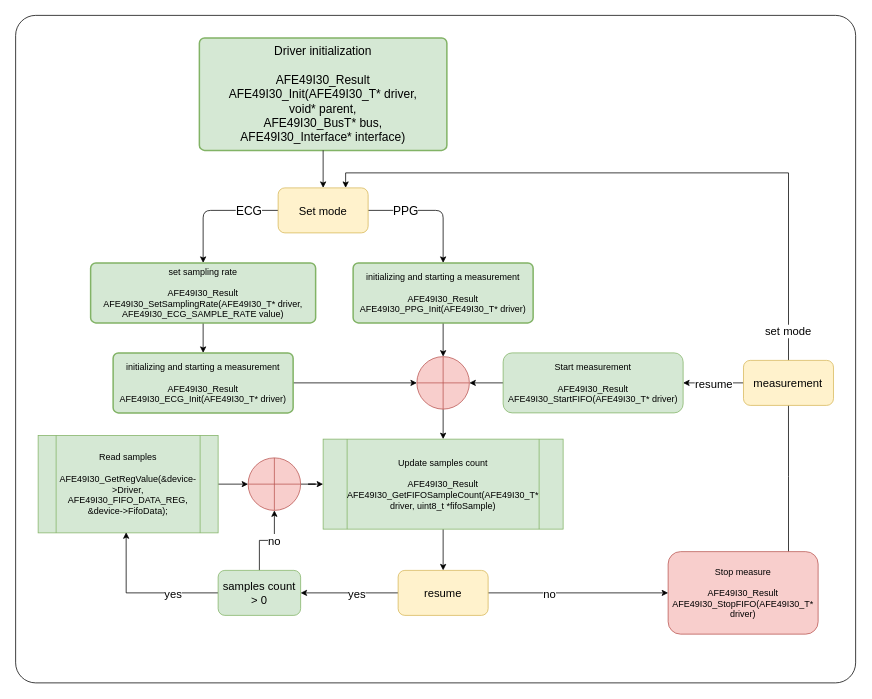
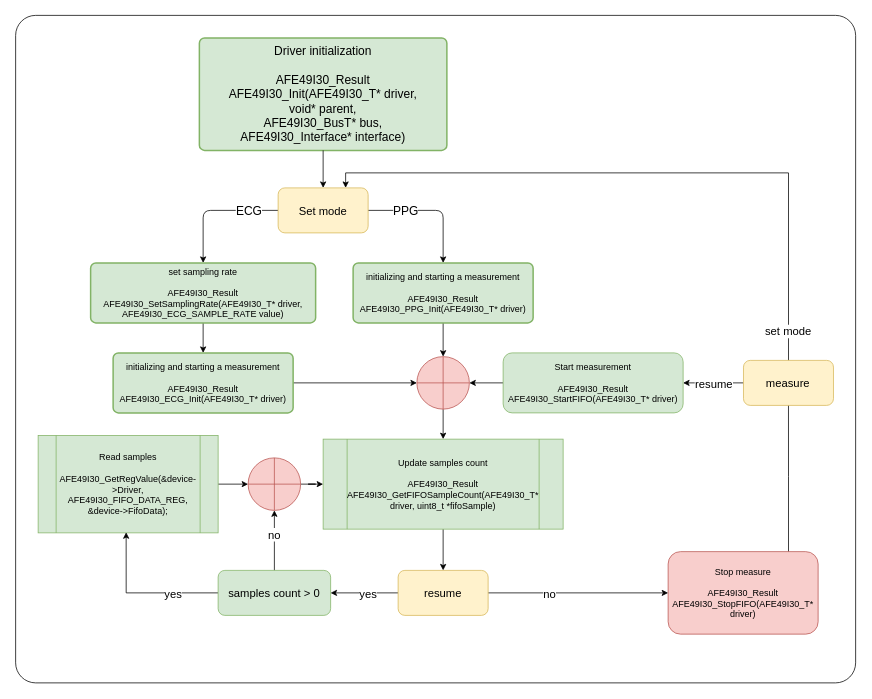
  <mxCell id="0" />
  <mxCell id="1" parent="0" />
  <mxCell id="2" value="" style="rounded=1;whiteSpace=wrap;html=1;arcSize=3;" vertex="1" parent="1"><mxGeometry x="20" y="20" width="1120" height="890" as="geometry" /></mxCell>
  <mxCell id="3" value="Driver initialization&lt;br style=&quot;font-size: 16px;&quot;&gt;&lt;br style=&quot;font-size: 16px;&quot;&gt;&lt;div style=&quot;font-size: 16px;&quot;&gt;AFE49I30_Result AFE49I30_Init(AFE49I30_T* driver,&lt;/div&gt;&lt;div style=&quot;font-size: 16px;&quot;&gt;&lt;span style=&quot;font-size: 16px;&quot;&gt;void* parent,&lt;/span&gt;&lt;/div&gt;&lt;div style=&quot;font-size: 16px;&quot;&gt;&lt;span style=&quot;font-size: 16px;&quot;&gt;AFE49I30_BusT* bus,&lt;/span&gt;&lt;/div&gt;&lt;div style=&quot;font-size: 16px;&quot;&gt;&lt;span style=&quot;font-size: 16px;&quot;&gt;AFE49I30_Interface* interface)&lt;/span&gt;&lt;/div&gt;" style="rounded=1;whiteSpace=wrap;html=1;absoluteArcSize=1;arcSize=14;strokeWidth=2;fontSize=16;fillColor=#d5e8d4;strokeColor=#82b366;" parent="1" vertex="1"><mxGeometry x="265" y="50" width="330" height="150" as="geometry" /></mxCell>
  <mxCell id="4" style="edgeStyle=orthogonalEdgeStyle;rounded=0;orthogonalLoop=1;jettySize=auto;html=1;entryX=0;entryY=0.5;entryDx=0;entryDy=0;entryPerimeter=0;exitX=1;exitY=0.5;exitDx=0;exitDy=0;" edge="1" parent="1" source="5" target="14"><mxGeometry relative="1" as="geometry"><mxPoint x="270" y="510" as="sourcePoint" /><Array as="points" /></mxGeometry></mxCell>
  <mxCell id="5" value="initializing and starting a measurement&lt;br&gt;&lt;br&gt;AFE49I30_Result AFE49I30_ECG_Init(AFE49I30_T* driver)" style="rounded=1;whiteSpace=wrap;html=1;absoluteArcSize=1;arcSize=14;strokeWidth=2;fillColor=#d5e8d4;strokeColor=#82b366;" parent="1" vertex="1"><mxGeometry x="150" y="470" width="240" height="80" as="geometry" /></mxCell>
  <mxCell id="6" value="" style="endArrow=classic;html=1;entryX=0.5;entryY=0;entryDx=0;entryDy=0;exitX=0.5;exitY=1;exitDx=0;exitDy=0;" parent="1" target="40" edge="1" source="3"><mxGeometry width="50" height="50" relative="1" as="geometry"><mxPoint x="395" y="160" as="sourcePoint" /><mxPoint x="395" y="160" as="targetPoint" /></mxGeometry></mxCell>
  <mxCell id="7" style="edgeStyle=orthogonalEdgeStyle;rounded=0;orthogonalLoop=1;jettySize=auto;html=1;entryX=0.5;entryY=0;entryDx=0;entryDy=0;entryPerimeter=0;" edge="1" parent="1" source="8" target="14"><mxGeometry relative="1" as="geometry" /></mxCell>
  <mxCell id="8" value="initializing and starting a measurement&lt;br&gt;&lt;br&gt;AFE49I30_Result AFE49I30_PPG_Init(AFE49I30_T* driver)" style="rounded=1;whiteSpace=wrap;html=1;absoluteArcSize=1;arcSize=14;strokeWidth=2;fillColor=#d5e8d4;strokeColor=#82b366;" parent="1" vertex="1"><mxGeometry x="470" y="350" width="240" height="80" as="geometry" /></mxCell>
  <mxCell id="9" value="" style="endArrow=classic;html=1;exitX=0;exitY=0.5;exitDx=0;exitDy=0;" parent="1" source="40" edge="1"><mxGeometry relative="1" as="geometry"><mxPoint x="270" y="155" as="sourcePoint" /><mxPoint x="270" y="350" as="targetPoint" /><Array as="points"><mxPoint x="270" y="280" /></Array></mxGeometry></mxCell>
  <mxCell id="10" value="ECG" style="edgeLabel;resizable=0;html=1;align=center;verticalAlign=middle;fontSize=16;" parent="9" connectable="0" vertex="1"><mxGeometry relative="1" as="geometry"><mxPoint x="45" as="offset" /></mxGeometry></mxCell>
  <mxCell id="11" value="" style="endArrow=classic;html=1;entryX=0.5;entryY=0;entryDx=0;entryDy=0;fontSize=16;exitX=1;exitY=0.5;exitDx=0;exitDy=0;" parent="1" source="40" target="8" edge="1"><mxGeometry relative="1" as="geometry"><mxPoint x="520" y="155" as="sourcePoint" /><mxPoint x="490" y="150" as="targetPoint" /><Array as="points"><mxPoint x="590" y="280" /></Array></mxGeometry></mxCell>
  <mxCell id="12" value="PPG" style="edgeLabel;resizable=0;html=1;align=center;verticalAlign=middle;fontSize=16;" parent="11" connectable="0" vertex="1"><mxGeometry relative="1" as="geometry"><mxPoint x="-35.14" as="offset" /></mxGeometry></mxCell>
  <mxCell id="13" value="" style="edgeStyle=orthogonalEdgeStyle;rounded=0;orthogonalLoop=1;jettySize=auto;html=1;" edge="1" parent="1" source="14" target="16"><mxGeometry relative="1" as="geometry" /></mxCell>
  <mxCell id="14" value="" style="verticalLabelPosition=bottom;verticalAlign=top;html=1;shape=mxgraph.flowchart.summing_function;fillColor=#f8cecc;strokeColor=#b85450;" parent="1" vertex="1"><mxGeometry x="555" y="475" width="70" height="70" as="geometry" /></mxCell>
  <mxCell id="15" value="" style="edgeStyle=orthogonalEdgeStyle;rounded=0;orthogonalLoop=1;jettySize=auto;html=1;fontSize=15;" parent="1" source="16" target="37" edge="1"><mxGeometry relative="1" as="geometry" /></mxCell>
  <mxCell id="16" value="Update samples count&#10;&#10;AFE49I30_Result AFE49I30_GetFIFOSampleCount(AFE49I30_T* driver, uint8_t *fifoSample)" style="shape=process;whiteSpace=wrap;backgroundOutline=1;fontSize=12;fontStyle=0;fillColor=#d5e8d4;strokeColor=#82b366;" parent="1" vertex="1"><mxGeometry x="430" y="585" width="320" height="120" as="geometry" /></mxCell>
  <mxCell id="17" style="edgeStyle=orthogonalEdgeStyle;rounded=0;orthogonalLoop=1;jettySize=auto;html=1;entryX=1;entryY=0.5;entryDx=0;entryDy=0;entryPerimeter=0;" edge="1" parent="1" source="18" target="14"><mxGeometry relative="1" as="geometry" /></mxCell>
  <mxCell id="18" value="Start measurement&#10;&#10;AFE49I30_Result AFE49I30_StartFIFO(AFE49I30_T* driver)" style="rounded=1;whiteSpace=wrap;fontSize=12;fillColor=#d5e8d4;strokeColor=#82b366;" parent="1" vertex="1"><mxGeometry x="670" y="470" width="240" height="80" as="geometry" /></mxCell>
  <mxCell id="19" style="edgeStyle=orthogonalEdgeStyle;rounded=0;orthogonalLoop=1;jettySize=auto;html=1;entryX=0;entryY=0.5;entryDx=0;entryDy=0;entryPerimeter=0;fontSize=15;" parent="1" source="20" target="39" edge="1"><mxGeometry relative="1" as="geometry" /></mxCell>
  <mxCell id="20" value="Read samples&#10;&#10;AFE49I30_GetRegValue(&amp;device-&gt;Driver, AFE49I30_FIFO_DATA_REG, &amp;device-&gt;FifoData);" style="shape=process;whiteSpace=wrap;backgroundOutline=1;fontSize=12;fillColor=#d5e8d4;strokeColor=#82b366;" parent="1" vertex="1"><mxGeometry x="50" y="580" width="240" height="130" as="geometry" /></mxCell>
  <mxCell id="21" style="edgeStyle=orthogonalEdgeStyle;rounded=0;orthogonalLoop=1;jettySize=auto;html=1;fontSize=15;entryX=0.5;entryY=1;entryDx=0;entryDy=0;" parent="1" source="22" edge="1"><mxGeometry relative="1" as="geometry"><mxPoint x="1050.47" y="530" as="targetPoint" /><Array as="points"><mxPoint x="1050" y="635" /></Array></mxGeometry></mxCell>
  <mxCell id="22" value="Stop measure&#10;&#10;AFE49I30_Result AFE49I30_StopFIFO(AFE49I30_T* driver)" style="rounded=1;whiteSpace=wrap;fillColor=#f8cecc;strokeColor=#b85450;" parent="1" vertex="1"><mxGeometry x="890" y="735" width="200" height="110" as="geometry" /></mxCell>
  <mxCell id="23" value="" style="endArrow=classic;html=1;fontSize=15;exitX=0;exitY=0.5;exitDx=0;exitDy=0;entryX=1;entryY=0.5;entryDx=0;entryDy=0;" parent="1" source="27" target="18" edge="1"><mxGeometry relative="1" as="geometry"><mxPoint x="970" y="510" as="sourcePoint" /><mxPoint x="930" y="570" as="targetPoint" /></mxGeometry></mxCell>
  <mxCell id="24" value="&lt;span style=&quot;font-size: 15px&quot;&gt;resume&lt;/span&gt;" style="edgeLabel;resizable=0;html=1;align=center;verticalAlign=middle;" parent="23" connectable="0" vertex="1"><mxGeometry relative="1" as="geometry" /></mxCell>
  <mxCell id="25" style="edgeStyle=orthogonalEdgeStyle;rounded=0;orthogonalLoop=1;jettySize=auto;html=1;fontSize=15;entryX=0.75;entryY=0;entryDx=0;entryDy=0;" parent="1" source="27" target="40" edge="1"><mxGeometry relative="1" as="geometry"><mxPoint x="690" y="190" as="targetPoint" /><Array as="points"><mxPoint x="1051" y="230" /><mxPoint x="460" y="230" /></Array></mxGeometry></mxCell>
  <mxCell id="26" value="set mode" style="edgeLabel;html=1;align=center;verticalAlign=middle;resizable=0;points=[];fontSize=15;" parent="25" vertex="1" connectable="0"><mxGeometry x="-0.317" y="-3" relative="1" as="geometry"><mxPoint x="43.3" y="213" as="offset" /></mxGeometry></mxCell>
- <mxCell id="27" value="measurement" style="rounded=1;whiteSpace=wrap;html=1;fontSize=15;fillColor=#fff2cc;strokeColor=#d6b656;" parent="1" vertex="1"><mxGeometry x="990.47" y="480" width="120" height="60" as="geometry" /></mxCell>
+ <mxCell id="27" value="measure" style="rounded=1;whiteSpace=wrap;html=1;fontSize=15;fillColor=#fff2cc;strokeColor=#d6b656;" parent="1" vertex="1"><mxGeometry x="990.47" y="480" width="120" height="60" as="geometry" /></mxCell>
  <mxCell id="28" style="edgeStyle=orthogonalEdgeStyle;rounded=0;orthogonalLoop=1;jettySize=auto;html=1;fontSize=15;entryX=0.489;entryY=0.994;entryDx=0;entryDy=0;entryPerimeter=0;exitX=0;exitY=0.5;exitDx=0;exitDy=0;" parent="1" source="32" target="20" edge="1"><mxGeometry relative="1" as="geometry"><mxPoint x="170" y="735" as="targetPoint" /><Array as="points"><mxPoint x="167" y="790" /></Array></mxGeometry></mxCell>
  <mxCell id="29" value="yes" style="edgeLabel;html=1;align=center;verticalAlign=middle;resizable=0;points=[];fontSize=15;" parent="28" vertex="1" connectable="0"><mxGeometry x="-0.521" y="3" relative="1" as="geometry"><mxPoint x="-11.39" y="-3" as="offset" /></mxGeometry></mxCell>
  <mxCell id="30" style="edgeStyle=orthogonalEdgeStyle;rounded=0;orthogonalLoop=1;jettySize=auto;html=1;fontSize=15;" parent="1" source="32" target="39" edge="1"><mxGeometry relative="1" as="geometry" /></mxCell>
  <mxCell id="31" value="no" style="edgeLabel;html=1;align=center;verticalAlign=middle;resizable=0;points=[];fontSize=15;" parent="30" vertex="1" connectable="0"><mxGeometry x="0.224" y="1" relative="1" as="geometry"><mxPoint as="offset" /></mxGeometry></mxCell>
- <mxCell id="32" value="samples count &amp;gt; 0" style="rounded=1;whiteSpace=wrap;html=1;fontSize=15;fillColor=#d5e8d4;strokeColor=#82b366;" parent="1" vertex="1"><mxGeometry x="290" y="760" width="110" height="60" as="geometry" /></mxCell>
+ <mxCell id="32" value="samples count &amp;gt; 0" style="rounded=1;whiteSpace=wrap;html=1;fontSize=15;fillColor=#d5e8d4;strokeColor=#82b366;" parent="1" vertex="1"><mxGeometry x="290" y="760" width="150" height="60" as="geometry" /></mxCell>
  <mxCell id="33" value="" style="edgeStyle=orthogonalEdgeStyle;rounded=0;orthogonalLoop=1;jettySize=auto;html=1;fontSize=15;" parent="1" source="37" target="32" edge="1"><mxGeometry relative="1" as="geometry" /></mxCell>
  <mxCell id="34" value="yes" style="edgeLabel;html=1;align=center;verticalAlign=middle;resizable=0;points=[];fontSize=15;" parent="33" vertex="1" connectable="0"><mxGeometry x="-0.231" y="1" relative="1" as="geometry"><mxPoint x="-5.35" y="-1" as="offset" /></mxGeometry></mxCell>
  <mxCell id="35" style="edgeStyle=orthogonalEdgeStyle;rounded=0;orthogonalLoop=1;jettySize=auto;html=1;fontSize=15;entryX=0;entryY=0.5;entryDx=0;entryDy=0;" parent="1" source="37" target="22" edge="1"><mxGeometry relative="1" as="geometry"><mxPoint x="880" y="795" as="targetPoint" /></mxGeometry></mxCell>
  <mxCell id="36" value="no" style="edgeLabel;html=1;align=center;verticalAlign=middle;resizable=0;points=[];fontSize=15;" parent="35" vertex="1" connectable="0"><mxGeometry x="-0.324" relative="1" as="geometry"><mxPoint as="offset" /></mxGeometry></mxCell>
  <mxCell id="37" value="&lt;span&gt;resume&lt;/span&gt;" style="rounded=1;whiteSpace=wrap;html=1;fontSize=15;fillColor=#fff2cc;strokeColor=#d6b656;" parent="1" vertex="1"><mxGeometry x="530" y="760" width="120" height="60" as="geometry" /></mxCell>
  <mxCell id="38" style="edgeStyle=orthogonalEdgeStyle;rounded=0;orthogonalLoop=1;jettySize=auto;html=1;entryX=0;entryY=0.5;entryDx=0;entryDy=0;fontSize=15;" parent="1" source="39" target="16" edge="1"><mxGeometry relative="1" as="geometry" /></mxCell>
  <mxCell id="39" value="" style="verticalLabelPosition=bottom;verticalAlign=top;html=1;shape=mxgraph.flowchart.summing_function;fillColor=#f8cecc;strokeColor=#b85450;" parent="1" vertex="1"><mxGeometry x="330" y="610" width="70" height="70" as="geometry" /></mxCell>
  <mxCell id="40" value="Set mode" style="rounded=1;whiteSpace=wrap;html=1;fontSize=15;fillColor=#fff2cc;strokeColor=#d6b656;" parent="1" vertex="1"><mxGeometry x="370" y="250" width="120" height="60" as="geometry" /></mxCell>
  <mxCell id="41" style="edgeStyle=orthogonalEdgeStyle;rounded=0;orthogonalLoop=1;jettySize=auto;html=1;entryX=0.5;entryY=0;entryDx=0;entryDy=0;" edge="1" parent="1" source="42" target="5"><mxGeometry relative="1" as="geometry" /></mxCell>
  <mxCell id="42" value="set sampling rate&#10;&#10;AFE49I30_Result AFE49I30_SetSamplingRate(AFE49I30_T* driver, AFE49I30_ECG_SAMPLE_RATE value)" style="rounded=1;whiteSpace=wrap;absoluteArcSize=1;arcSize=14;strokeWidth=2;fillColor=#d5e8d4;strokeColor=#82b366;align=center;" vertex="1" parent="1"><mxGeometry x="120" y="350" width="300" height="80" as="geometry" /></mxCell>
